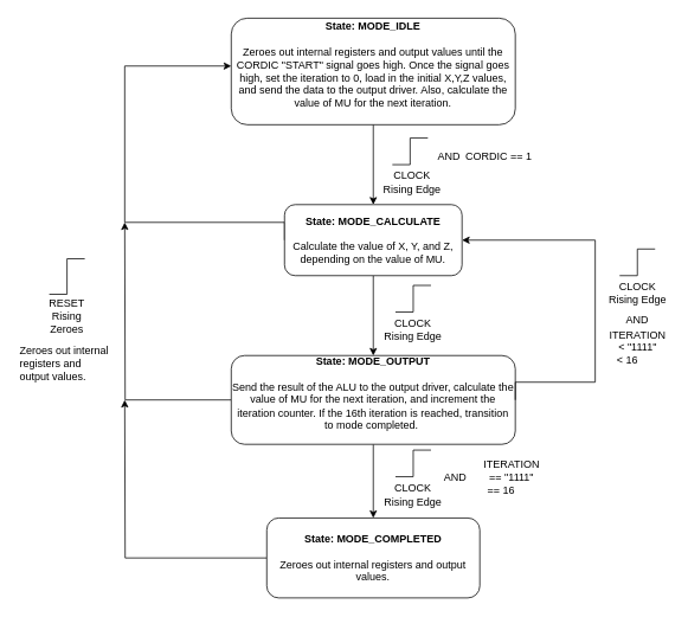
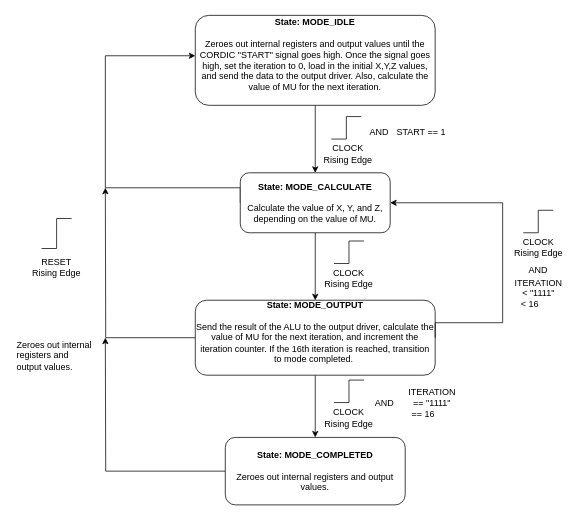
  <mxCell id="0" />
  <mxCell id="1" parent="0" />
  <mxCell id="2" style="edgeStyle=orthogonalEdgeStyle;rounded=0;orthogonalLoop=1;jettySize=auto;html=1;entryX=0.5;entryY=0;entryDx=0;entryDy=0;" parent="1" source="3" target="6" edge="1"><mxGeometry relative="1" as="geometry" /></mxCell>
  <mxCell id="3" value="&lt;b&gt;State: MODE_IDLE&lt;br&gt;&lt;/b&gt;&lt;br&gt;Zeroes out internal registers and output values until the CORDIC &quot;START&quot; signal goes high. Once the signal goes high, set the iteration to 0, load in the initial X,Y,Z values, and send the data to the output driver. Also, calculate the value of MU for the next iteration.&lt;br&gt;&lt;br&gt;" style="rounded=1;whiteSpace=wrap;html=1;" parent="1" vertex="1"><mxGeometry x="260" y="20" width="320" height="120" as="geometry" /></mxCell>
  <mxCell id="4" style="edgeStyle=orthogonalEdgeStyle;rounded=0;orthogonalLoop=1;jettySize=auto;html=1;exitX=0.5;exitY=1;exitDx=0;exitDy=0;entryX=0.5;entryY=0;entryDx=0;entryDy=0;" parent="1" source="6" target="9" edge="1"><mxGeometry relative="1" as="geometry" /></mxCell>
  <mxCell id="5" style="edgeStyle=orthogonalEdgeStyle;rounded=0;orthogonalLoop=1;jettySize=auto;html=1;exitX=0;exitY=0.5;exitDx=0;exitDy=0;entryX=0;entryY=0.449;entryDx=0;entryDy=0;entryPerimeter=0;" parent="1" source="6" target="3" edge="1"><mxGeometry relative="1" as="geometry"><Array as="points"><mxPoint x="320" y="250" /><mxPoint x="140" y="250" /><mxPoint x="140" y="74" /></Array></mxGeometry></mxCell>
  <mxCell id="6" value="&lt;b&gt;State: MODE_CALCULATE&lt;br&gt;&lt;br&gt;&lt;/b&gt;Calculate the value of X, Y, and Z, depending on the value of MU.&lt;br&gt;" style="rounded=1;whiteSpace=wrap;html=1;" parent="1" vertex="1"><mxGeometry x="320" y="230" width="200" height="80" as="geometry" /></mxCell>
  <mxCell id="7" style="edgeStyle=orthogonalEdgeStyle;rounded=0;orthogonalLoop=1;jettySize=auto;html=1;exitX=0.5;exitY=1;exitDx=0;exitDy=0;entryX=0.5;entryY=0;entryDx=0;entryDy=0;" parent="1" source="9" target="11" edge="1"><mxGeometry relative="1" as="geometry" /></mxCell>
  <mxCell id="8" style="edgeStyle=orthogonalEdgeStyle;rounded=0;orthogonalLoop=1;jettySize=auto;html=1;exitX=0;exitY=0.5;exitDx=0;exitDy=0;" parent="1" source="9" edge="1"><mxGeometry relative="1" as="geometry"><mxPoint x="140" y="250" as="targetPoint" /></mxGeometry></mxCell>
  <mxCell id="9" value="&lt;b&gt;State: MODE_OUTPUT&lt;/b&gt;&lt;br&gt;&lt;br&gt;Send the result of the ALU to the output driver, calculate the value of MU for the next iteration, and increment the iteration counter. If the 16th iteration is reached, transition to mode completed.&amp;nbsp;&lt;br&gt;&lt;br&gt;" style="rounded=1;whiteSpace=wrap;html=1;" parent="1" vertex="1"><mxGeometry x="260" y="400" width="320" height="100" as="geometry" /></mxCell>
  <mxCell id="10" style="edgeStyle=orthogonalEdgeStyle;rounded=0;orthogonalLoop=1;jettySize=auto;html=1;exitX=0;exitY=0.5;exitDx=0;exitDy=0;" parent="1" source="11" edge="1"><mxGeometry relative="1" as="geometry"><mxPoint x="140" y="450" as="targetPoint" /></mxGeometry></mxCell>
  <mxCell id="11" value="&lt;b&gt;State: MODE_COMPLETED&lt;br&gt;&lt;/b&gt;&lt;br&gt;Zeroes out internal registers and output values.&lt;br&gt;" style="rounded=1;whiteSpace=wrap;html=1;" parent="1" vertex="1"><mxGeometry x="300" y="583" width="240" height="90" as="geometry" /></mxCell>
  <mxCell id="12" value="" style="verticalLabelPosition=bottom;shadow=0;dashed=0;align=center;fillColor=#ffffff;html=1;verticalAlign=top;strokeWidth=1;shape=mxgraph.electrical.waveforms.step_1;" parent="1" vertex="1"><mxGeometry x="55" y="291" width="40" height="40" as="geometry" /></mxCell>
- <mxCell id="13" value="RESET Rising Zeroes" style="text;html=1;strokeColor=none;fillColor=none;align=center;verticalAlign=middle;whiteSpace=wrap;rounded=0;" parent="1" vertex="1"><mxGeometry x="40" y="331" width="70" height="50" as="geometry" /></mxCell>
- <mxCell id="14" value="CORDIC == 1" style="text;html=1;strokeColor=none;fillColor=none;align=center;verticalAlign=middle;whiteSpace=wrap;rounded=0;" parent="1" vertex="1"><mxGeometry x="511.5" y="156" width="99" height="40" as="geometry" /></mxCell>
+ <mxCell id="13" value="RESET Rising Edge" style="text;html=1;strokeColor=none;fillColor=none;align=center;verticalAlign=middle;whiteSpace=wrap;rounded=0;" parent="1" vertex="1"><mxGeometry x="40" y="331" width="70" height="50" as="geometry" /></mxCell>
+ <mxCell id="14" value="START == 1" style="text;html=1;strokeColor=none;fillColor=none;align=center;verticalAlign=middle;whiteSpace=wrap;rounded=0;" parent="1" vertex="1"><mxGeometry x="511.5" y="156" width="99" height="40" as="geometry" /></mxCell>
  <mxCell id="15" value="" style="verticalLabelPosition=bottom;shadow=0;dashed=0;align=center;fillColor=#ffffff;html=1;verticalAlign=top;strokeWidth=1;shape=mxgraph.electrical.waveforms.step_1;" parent="1" vertex="1"><mxGeometry x="445" y="321" width="40" height="30" as="geometry" /></mxCell>
  <mxCell id="16" value="CLOCK Rising Edge" style="text;html=1;strokeColor=none;fillColor=none;align=center;verticalAlign=middle;whiteSpace=wrap;rounded=0;" parent="1" vertex="1"><mxGeometry x="430" y="351" width="70" height="40" as="geometry" /></mxCell>
  <mxCell id="17" value="ITERATION == &quot;1111&quot; &lt;br&gt;== 16&amp;nbsp; &amp;nbsp; &amp;nbsp; &amp;nbsp;" style="text;html=1;strokeColor=none;fillColor=none;align=center;verticalAlign=middle;whiteSpace=wrap;rounded=0;" parent="1" vertex="1"><mxGeometry x="540.5" y="516.5" width="70" height="40" as="geometry" /></mxCell>
  <mxCell id="18" style="edgeStyle=orthogonalEdgeStyle;rounded=0;orthogonalLoop=1;jettySize=auto;html=1;exitX=1;exitY=0.5;exitDx=0;exitDy=0;entryX=1;entryY=0.5;entryDx=0;entryDy=0;" parent="1" source="9" target="6" edge="1"><mxGeometry relative="1" as="geometry"><mxPoint x="150" y="170" as="targetPoint" /><mxPoint x="270" y="290" as="sourcePoint" /><Array as="points"><mxPoint x="580" y="430" /><mxPoint x="670" y="430" /><mxPoint x="670" y="270" /></Array></mxGeometry></mxCell>
  <mxCell id="19" value="CLOCK Rising Edge" style="text;html=1;strokeColor=none;fillColor=none;align=center;verticalAlign=middle;whiteSpace=wrap;rounded=0;" parent="1" vertex="1"><mxGeometry x="430" y="536.5" width="70" height="40" as="geometry" /></mxCell>
  <mxCell id="20" value="" style="verticalLabelPosition=bottom;shadow=0;dashed=0;align=center;fillColor=#ffffff;html=1;verticalAlign=top;strokeWidth=1;shape=mxgraph.electrical.waveforms.step_1;" parent="1" vertex="1"><mxGeometry x="445" y="506.5" width="40" height="30" as="geometry" /></mxCell>
  <mxCell id="21" value="CLOCK Rising Edge" style="text;html=1;strokeColor=none;fillColor=none;align=center;verticalAlign=middle;whiteSpace=wrap;rounded=0;" parent="1" vertex="1"><mxGeometry x="682.5" y="310" width="70" height="40" as="geometry" /></mxCell>
  <mxCell id="22" value="" style="verticalLabelPosition=bottom;shadow=0;dashed=0;align=center;fillColor=#ffffff;html=1;verticalAlign=top;strokeWidth=1;shape=mxgraph.electrical.waveforms.step_1;" parent="1" vertex="1"><mxGeometry x="697.5" y="280" width="40" height="30" as="geometry" /></mxCell>
  <mxCell id="23" value="ITERATION &amp;lt; &quot;1111&quot; &lt;br&gt;&amp;lt; 16&amp;nbsp; &amp;nbsp; &amp;nbsp; &amp;nbsp;" style="text;html=1;strokeColor=none;fillColor=none;align=center;verticalAlign=middle;whiteSpace=wrap;rounded=0;" parent="1" vertex="1"><mxGeometry x="682.5" y="371" width="70" height="40" as="geometry" /></mxCell>
  <mxCell id="24" value="" style="verticalLabelPosition=bottom;shadow=0;dashed=0;align=center;fillColor=#ffffff;html=1;verticalAlign=top;strokeWidth=1;shape=mxgraph.electrical.waveforms.step_1;" parent="1" vertex="1"><mxGeometry x="441.5" y="155" width="40" height="30" as="geometry" /></mxCell>
  <mxCell id="25" value="CLOCK Rising Edge" style="text;html=1;strokeColor=none;fillColor=none;align=center;verticalAlign=middle;whiteSpace=wrap;rounded=0;" parent="1" vertex="1"><mxGeometry x="429" y="185" width="70" height="40" as="geometry" /></mxCell>
  <mxCell id="26" value="AND" style="text;html=1;strokeColor=none;fillColor=none;align=center;verticalAlign=middle;whiteSpace=wrap;rounded=0;" parent="1" vertex="1"><mxGeometry x="493" y="167" width="25" height="18" as="geometry" /></mxCell>
  <mxCell id="27" value="AND" style="text;html=1;strokeColor=none;fillColor=none;align=center;verticalAlign=middle;whiteSpace=wrap;rounded=0;" parent="1" vertex="1"><mxGeometry x="500" y="527.5" width="25" height="18" as="geometry" /></mxCell>
  <mxCell id="28" value="AND" style="text;html=1;strokeColor=none;fillColor=none;align=center;verticalAlign=middle;whiteSpace=wrap;rounded=0;" parent="1" vertex="1"><mxGeometry x="705" y="351" width="25" height="18" as="geometry" /></mxCell>
- <mxCell id="29" value="Zeroes out internal &lt;br&gt;registers and &lt;br&gt;output values." style="text;html=1;" parent="1" vertex="1"><mxGeometry x="20" y="381" width="110" height="48" as="geometry" /></mxCell>
+ <mxCell id="29" value="Zeroes out internal &lt;br&gt;registers and &lt;br&gt;output values." style="text;html=1;" parent="1" vertex="1"><mxGeometry x="20" y="446" width="110" height="48" as="geometry" /></mxCell>
